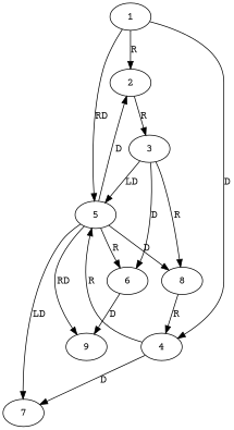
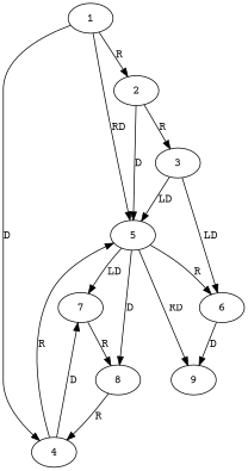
  digraph {
    fontname="Courier Prime"
    node [fontname="Courier Prime"]
    edge [fontname="Courier Prime"]
    1
    2
    4
    5
    3
    7
    6
    8
    9
    1 -> 2 [label=R]
    1 -> 4 [label=D]
    1 -> 5 [label=RD]
-   5 -> 2 [label=D]
+   2 -> 5 [label=D]
    2 -> 3 [label=R]
    4 -> 5 [label=R]
    4 -> 7 [label=D]
    5 -> 7 [label=LD]
    5 -> 6 [label=R]
    5 -> 8 [label=D]
    5 -> 9 [label=RD]
    3 -> 5 [label=LD]
-   3 -> 6 [label=D]
-   3 -> 8 [label=R]
+   3 -> 6 [label=LD]
+   7 -> 8 [label=R]
    6 -> 9 [label=D]
    8 -> 4 [label=R]
  }
